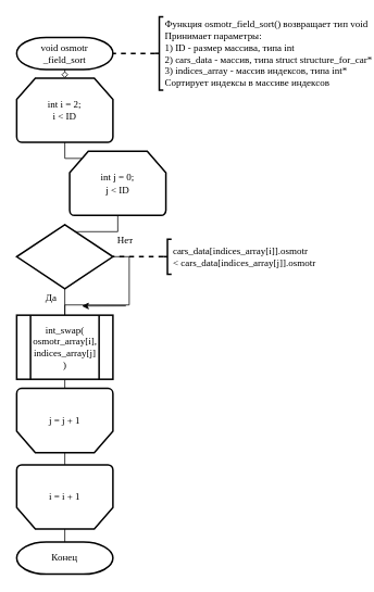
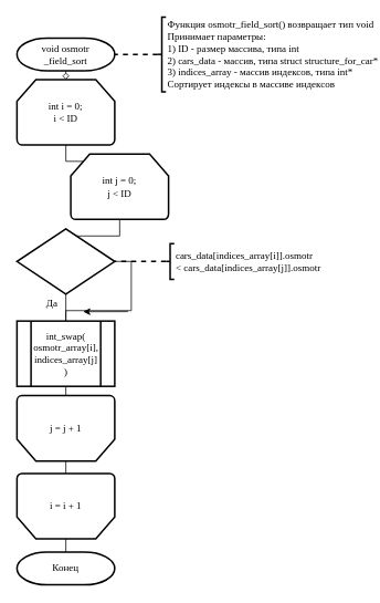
  <mxCell id="0" />
  <mxCell id="1" parent="0" />
  <mxCell id="2" style="edgeStyle=orthogonalEdgeStyle;rounded=0;orthogonalLoop=1;jettySize=auto;html=1;exitX=0.5;exitY=1;exitDx=0;exitDy=0;exitPerimeter=0;entryX=0.5;entryY=0;entryDx=0;entryDy=0;entryPerimeter=0;endArrow=diamond;endFill=0;strokeWidth=1;fontFamily=Times New Roman;" parent="1" source="3" target="5" edge="1"><mxGeometry relative="1" as="geometry" /></mxCell>
  <mxCell id="3" value="&lt;font face=&quot;Times New Roman&quot;&gt;void osmotr&lt;br&gt;_field_sort&lt;/font&gt;" style="strokeWidth=2;html=1;shape=mxgraph.flowchart.terminator;whiteSpace=wrap;" parent="1" vertex="1"><mxGeometry x="20" y="45.32" width="118.11" height="39.37" as="geometry" /></mxCell>
  <mxCell id="4" style="edgeStyle=orthogonalEdgeStyle;rounded=0;orthogonalLoop=1;jettySize=auto;html=1;exitX=0.5;exitY=1;exitDx=0;exitDy=0;exitPerimeter=0;entryX=0.5;entryY=0;entryDx=0;entryDy=0;entryPerimeter=0;endArrow=none;endFill=0;strokeWidth=1;fontFamily=Times New Roman;" parent="1" source="5" target="7" edge="1"><mxGeometry relative="1" as="geometry" /></mxCell>
- <mxCell id="5" value="&lt;font face=&quot;Times New Roman&quot;&gt;int i = 2;&lt;br&gt;i &amp;lt; ID&lt;/font&gt;" style="strokeWidth=2;html=1;shape=mxgraph.flowchart.loop_limit;whiteSpace=wrap;" parent="1" vertex="1"><mxGeometry x="20" y="95.32" width="118.11" height="78.74" as="geometry" /></mxCell>
+ <mxCell id="5" value="&lt;font face=&quot;Times New Roman&quot;&gt;int i = 0;&lt;br&gt;i &amp;lt; ID&lt;/font&gt;" style="strokeWidth=2;html=1;shape=mxgraph.flowchart.loop_limit;whiteSpace=wrap;" parent="1" vertex="1"><mxGeometry x="20" y="95.32" width="118.11" height="78.74" as="geometry" /></mxCell>
  <mxCell id="6" style="edgeStyle=orthogonalEdgeStyle;rounded=0;orthogonalLoop=1;jettySize=auto;html=1;exitX=0.5;exitY=1;exitDx=0;exitDy=0;exitPerimeter=0;entryX=0.5;entryY=0;entryDx=0;entryDy=0;entryPerimeter=0;fontFamily=Times New Roman;endArrow=none;endFill=0;" parent="1" source="7" target="10" edge="1"><mxGeometry relative="1" as="geometry" /></mxCell>
  <mxCell id="7" value="int j = 0;&lt;br&gt;j &amp;lt; ID" style="strokeWidth=2;html=1;shape=mxgraph.flowchart.loop_limit;whiteSpace=wrap;fontFamily=Times New Roman;" parent="1" vertex="1"><mxGeometry x="85" y="185.32" width="118.11" height="78.74" as="geometry" /></mxCell>
  <mxCell id="8" style="edgeStyle=orthogonalEdgeStyle;rounded=0;orthogonalLoop=1;jettySize=auto;html=1;exitX=1;exitY=0.5;exitDx=0;exitDy=0;exitPerimeter=0;entryX=0.5;entryY=0;entryDx=0;entryDy=0;endArrow=none;endFill=0;fontFamily=Times New Roman;" parent="1" source="10" target="18" edge="1"><mxGeometry relative="1" as="geometry" /></mxCell>
  <mxCell id="9" style="edgeStyle=orthogonalEdgeStyle;rounded=0;orthogonalLoop=1;jettySize=auto;html=1;exitX=0.5;exitY=1;exitDx=0;exitDy=0;exitPerimeter=0;entryX=0.5;entryY=0;entryDx=0;entryDy=0;endArrow=none;endFill=0;fontFamily=Times New Roman;" parent="1" source="10" target="18" edge="1"><mxGeometry relative="1" as="geometry" /></mxCell>
  <mxCell id="10" value="" style="strokeWidth=2;html=1;shape=mxgraph.flowchart.decision;whiteSpace=wrap;" parent="1" vertex="1"><mxGeometry x="20" y="275.32" width="118.11" height="78.74" as="geometry" /></mxCell>
  <mxCell id="11" style="edgeStyle=orthogonalEdgeStyle;rounded=0;orthogonalLoop=1;jettySize=auto;html=1;exitX=0;exitY=0.5;exitDx=0;exitDy=0;exitPerimeter=0;entryX=1;entryY=0.5;entryDx=0;entryDy=0;entryPerimeter=0;endArrow=none;endFill=0;fontFamily=Times New Roman;dashed=1;strokeWidth=2;" parent="1" source="12" target="10" edge="1"><mxGeometry relative="1" as="geometry" /></mxCell>
  <mxCell id="12" value="&lt;span style=&quot;text-align: center&quot;&gt;cars_data[indices_array[i]].osmotr&lt;br&gt;&amp;lt; cars_data[indices_array[j]].osmotr&lt;/span&gt;" style="strokeWidth=2;html=1;shape=mxgraph.flowchart.annotation_2;align=left;labelPosition=right;pointerEvents=1;fontFamily=Times New Roman;" parent="1" vertex="1"><mxGeometry x="200" y="293.18" width="10" height="43.02" as="geometry" /></mxCell>
  <mxCell id="13" style="edgeStyle=orthogonalEdgeStyle;rounded=0;orthogonalLoop=1;jettySize=auto;html=1;exitX=0.5;exitY=0;exitDx=0;exitDy=0;exitPerimeter=0;entryX=0.5;entryY=1;entryDx=0;entryDy=0;entryPerimeter=0;endArrow=none;endFill=0;fontFamily=Times New Roman;" parent="1" source="14" target="16" edge="1"><mxGeometry relative="1" as="geometry" /></mxCell>
  <mxCell id="14" value="&lt;font face=&quot;Times New Roman&quot;&gt;j = j + 1&lt;/font&gt;" style="strokeWidth=2;html=1;shape=mxgraph.flowchart.loop_limit;whiteSpace=wrap;flipV=1;" parent="1" vertex="1"><mxGeometry x="20" y="476.58" width="118.11" height="78.74" as="geometry" /></mxCell>
  <mxCell id="15" style="edgeStyle=orthogonalEdgeStyle;rounded=0;orthogonalLoop=1;jettySize=auto;html=1;exitX=0.5;exitY=0;exitDx=0;exitDy=0;exitPerimeter=0;entryX=0.5;entryY=0;entryDx=0;entryDy=0;entryPerimeter=0;endArrow=none;endFill=0;strokeWidth=1;fontFamily=Times New Roman;" parent="1" source="16" target="24" edge="1"><mxGeometry relative="1" as="geometry" /></mxCell>
  <mxCell id="16" value="i = i + 1" style="strokeWidth=2;html=1;shape=mxgraph.flowchart.loop_limit;whiteSpace=wrap;fontFamily=Times New Roman;flipV=1;" parent="1" vertex="1"><mxGeometry x="20" y="570.32" width="118.11" height="78.74" as="geometry" /></mxCell>
  <mxCell id="17" style="edgeStyle=orthogonalEdgeStyle;rounded=0;orthogonalLoop=1;jettySize=auto;html=1;exitX=0.5;exitY=1;exitDx=0;exitDy=0;entryX=0.5;entryY=1;entryDx=0;entryDy=0;entryPerimeter=0;endArrow=none;endFill=0;fontFamily=Times New Roman;" parent="1" source="18" target="14" edge="1"><mxGeometry relative="1" as="geometry" /></mxCell>
  <mxCell id="18" value="int_swap(&lt;br&gt;osmotr_array[i],&lt;br&gt;indices_array[j]&lt;br&gt;)" style="verticalLabelPosition=middle;verticalAlign=middle;html=1;shape=process;whiteSpace=wrap;rounded=0;size=0.14;arcSize=6;fontFamily=Times New Roman;strokeWidth=2;labelPosition=center;align=center;" parent="1" vertex="1"><mxGeometry x="20" y="386.58" width="118.11" height="78.74" as="geometry" /></mxCell>
- <mxCell id="19" value="Нет" style="text;html=1;align=center;verticalAlign=middle;resizable=0;points=[];autosize=1;fontFamily=Times New Roman;" parent="1" vertex="1"><mxGeometry x="138.11" y="285.32" width="30" height="20" as="geometry" /></mxCell>
  <mxCell id="20" value="Да" style="text;html=1;align=center;verticalAlign=middle;resizable=0;points=[];autosize=1;fontFamily=Times New Roman;" parent="1" vertex="1"><mxGeometry x="47" y="355.19" width="30" height="20" as="geometry" /></mxCell>
  <mxCell id="21" style="edgeStyle=orthogonalEdgeStyle;rounded=0;orthogonalLoop=1;jettySize=auto;html=1;exitX=0;exitY=0.5;exitDx=0;exitDy=0;exitPerimeter=0;entryX=1;entryY=0.5;entryDx=0;entryDy=0;entryPerimeter=0;dashed=1;endArrow=none;endFill=0;strokeWidth=2;fontFamily=Times New Roman;" parent="1" source="22" target="3" edge="1"><mxGeometry relative="1" as="geometry" /></mxCell>
  <mxCell id="22" value="Функция osmotr_field_sort() возвращает тип void&lt;br&gt;Принимает параметры:&lt;br&gt;1) ID - размер массива, типа int&lt;br&gt;2) cars_data - массив, типа struct structure_for_car*&lt;br&gt;3) indices_array - массив индексов, типа int*&lt;br&gt;Сортирует индексы в массиве индексов" style="strokeWidth=2;html=1;shape=mxgraph.flowchart.annotation_2;align=left;labelPosition=right;pointerEvents=1;rounded=0;fontFamily=Times New Roman;" parent="1" vertex="1"><mxGeometry x="190" y="20" width="10" height="90" as="geometry" /></mxCell>
  <mxCell id="23" value="" style="endArrow=classic;html=1;strokeWidth=1;fontFamily=Times New Roman;" parent="1" edge="1"><mxGeometry width="50" height="50" relative="1" as="geometry"><mxPoint x="154" y="375.19" as="sourcePoint" /><mxPoint x="100" y="375.32" as="targetPoint" /></mxGeometry></mxCell>
  <mxCell id="24" value="&lt;font face=&quot;Times New Roman&quot;&gt;Конец&lt;/font&gt;" style="strokeWidth=2;html=1;shape=mxgraph.flowchart.terminator;whiteSpace=wrap;" parent="1" vertex="1"><mxGeometry x="20" y="665.32" width="118.11" height="39.37" as="geometry" /></mxCell>
